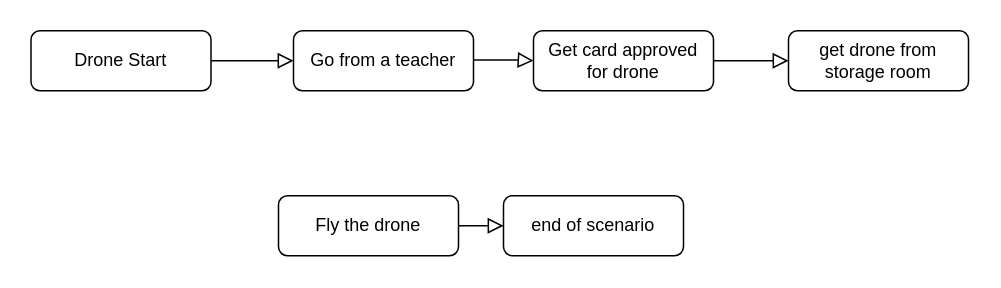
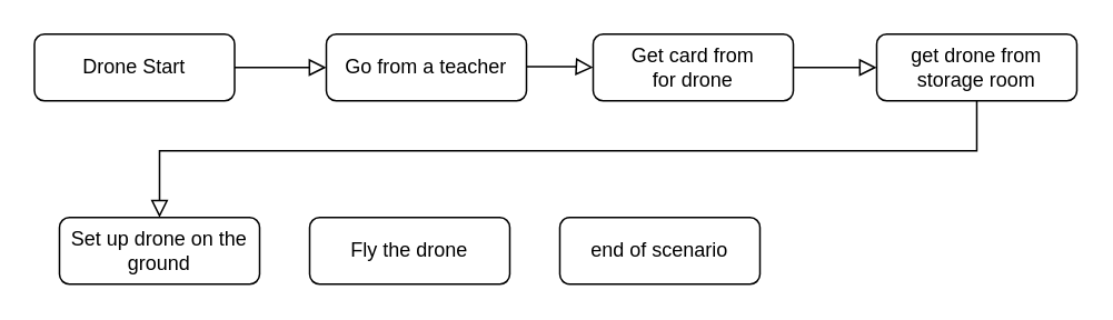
  <mxCell id="0" />
  <mxCell id="1" parent="0" />
  <mxCell id="2" value="" style="rounded=0;html=1;jettySize=auto;orthogonalLoop=1;fontSize=11;endArrow=block;endFill=0;endSize=8;strokeWidth=1;shadow=0;labelBackgroundColor=none;edgeStyle=orthogonalEdgeStyle;exitX=1;exitY=0.5;exitDx=0;exitDy=0;" parent="1" source="3" edge="1"><mxGeometry relative="1" as="geometry"><mxPoint x="195" y="40" as="targetPoint" /></mxGeometry></mxCell>
  <mxCell id="3" value="Drone Start" style="rounded=1;whiteSpace=wrap;html=1;fontSize=12;glass=0;strokeWidth=1;shadow=0;" parent="1" vertex="1"><mxGeometry x="20" y="20" width="120" height="40" as="geometry" /></mxCell>
  <mxCell id="4" value="Go from a teacher" style="rounded=1;whiteSpace=wrap;html=1;fontSize=12;glass=0;strokeWidth=1;shadow=0;" parent="1" vertex="1"><mxGeometry x="195" y="20" width="120" height="40" as="geometry" /></mxCell>
- <mxCell id="5" value="&lt;div&gt;Get card approved&lt;/div&gt;&lt;div&gt;for drone&lt;br&gt;&lt;/div&gt;" style="rounded=1;whiteSpace=wrap;html=1;fontSize=12;glass=0;strokeWidth=1;shadow=0;" parent="1" vertex="1"><mxGeometry x="355" y="20" width="120" height="40" as="geometry" /></mxCell>
+ <mxCell id="5" value="&lt;div&gt;Get card from&lt;/div&gt;&lt;div&gt;for drone&lt;br&gt;&lt;/div&gt;" style="rounded=1;whiteSpace=wrap;html=1;fontSize=12;glass=0;strokeWidth=1;shadow=0;" parent="1" vertex="1"><mxGeometry x="355" y="20" width="120" height="40" as="geometry" /></mxCell>
  <mxCell id="6" value="" style="rounded=0;html=1;jettySize=auto;orthogonalLoop=1;fontSize=11;endArrow=block;endFill=0;endSize=8;strokeWidth=1;shadow=0;labelBackgroundColor=none;edgeStyle=orthogonalEdgeStyle;exitX=1;exitY=0.5;exitDx=0;exitDy=0;entryX=0;entryY=0.5;entryDx=0;entryDy=0;" parent="1" source="5" edge="1"><mxGeometry y="20" relative="1" as="geometry"><mxPoint as="offset" /><mxPoint x="325" y="50" as="sourcePoint" /><mxPoint x="525" y="40" as="targetPoint" /><Array as="points" /></mxGeometry></mxCell>
  <mxCell id="7" value="get drone from storage room" style="rounded=1;whiteSpace=wrap;html=1;fontSize=12;glass=0;strokeWidth=1;shadow=0;" parent="1" vertex="1"><mxGeometry x="525" y="20" width="120" height="40" as="geometry" /></mxCell>
+ <mxCell id="8" value="" style="edgeStyle=orthogonalEdgeStyle;rounded=0;html=1;jettySize=auto;orthogonalLoop=1;fontSize=11;endArrow=block;endFill=0;endSize=8;strokeWidth=1;shadow=0;labelBackgroundColor=none;exitX=0.5;exitY=1;exitDx=0;exitDy=0;entryX=0.5;entryY=0;entryDx=0;entryDy=0;" parent="1" target="9" edge="1" source="7"><mxGeometry y="10" relative="1" as="geometry"><mxPoint as="offset" /><mxPoint x="754.5" y="60" as="sourcePoint" /><mxPoint x="85" y="100" as="targetPoint" /><Array as="points"><mxPoint x="585" y="90" /><mxPoint x="95" y="90" /></Array></mxGeometry></mxCell>
+ <mxCell id="9" value="Set up drone on the ground" style="rounded=1;whiteSpace=wrap;html=1;fontSize=12;glass=0;strokeWidth=1;shadow=0;" parent="1" vertex="1"><mxGeometry x="35" y="130" width="120" height="40" as="geometry" /></mxCell>
  <mxCell id="10" value="Fly the drone" style="rounded=1;whiteSpace=wrap;html=1;fontSize=12;glass=0;strokeWidth=1;shadow=0;" parent="1" vertex="1"><mxGeometry x="185" y="130" width="120" height="40" as="geometry" /></mxCell>
- <mxCell id="11" value="" style="rounded=0;html=1;jettySize=auto;orthogonalLoop=1;fontSize=11;endArrow=block;endFill=0;endSize=8;strokeWidth=1;shadow=0;labelBackgroundColor=none;edgeStyle=orthogonalEdgeStyle;exitX=1;exitY=0.5;exitDx=0;exitDy=0;entryX=0;entryY=0.5;entryDx=0;entryDy=0;" parent="1" source="10" target="12" edge="1"><mxGeometry y="20" relative="1" as="geometry"><mxPoint as="offset" /><mxPoint x="525" y="139.5" as="sourcePoint" /><mxPoint x="345" y="150" as="targetPoint" /><Array as="points" /></mxGeometry></mxCell>
  <mxCell id="12" value="end of scenario" style="rounded=1;whiteSpace=wrap;html=1;fontSize=12;glass=0;strokeWidth=1;shadow=0;" parent="1" vertex="1"><mxGeometry x="335" y="130" width="120" height="40" as="geometry" /></mxCell>
  <mxCell id="13" value="" style="rounded=0;html=1;jettySize=auto;orthogonalLoop=1;fontSize=11;endArrow=block;endFill=0;endSize=8;strokeWidth=1;shadow=0;labelBackgroundColor=none;edgeStyle=orthogonalEdgeStyle;exitX=1;exitY=0.5;exitDx=0;exitDy=0;" parent="1" edge="1"><mxGeometry relative="1" as="geometry"><mxPoint x="315" y="39.5" as="sourcePoint" /><mxPoint x="355" y="40" as="targetPoint" /><Array as="points"><mxPoint x="345" y="40" /><mxPoint x="345" y="40" /></Array></mxGeometry></mxCell>
